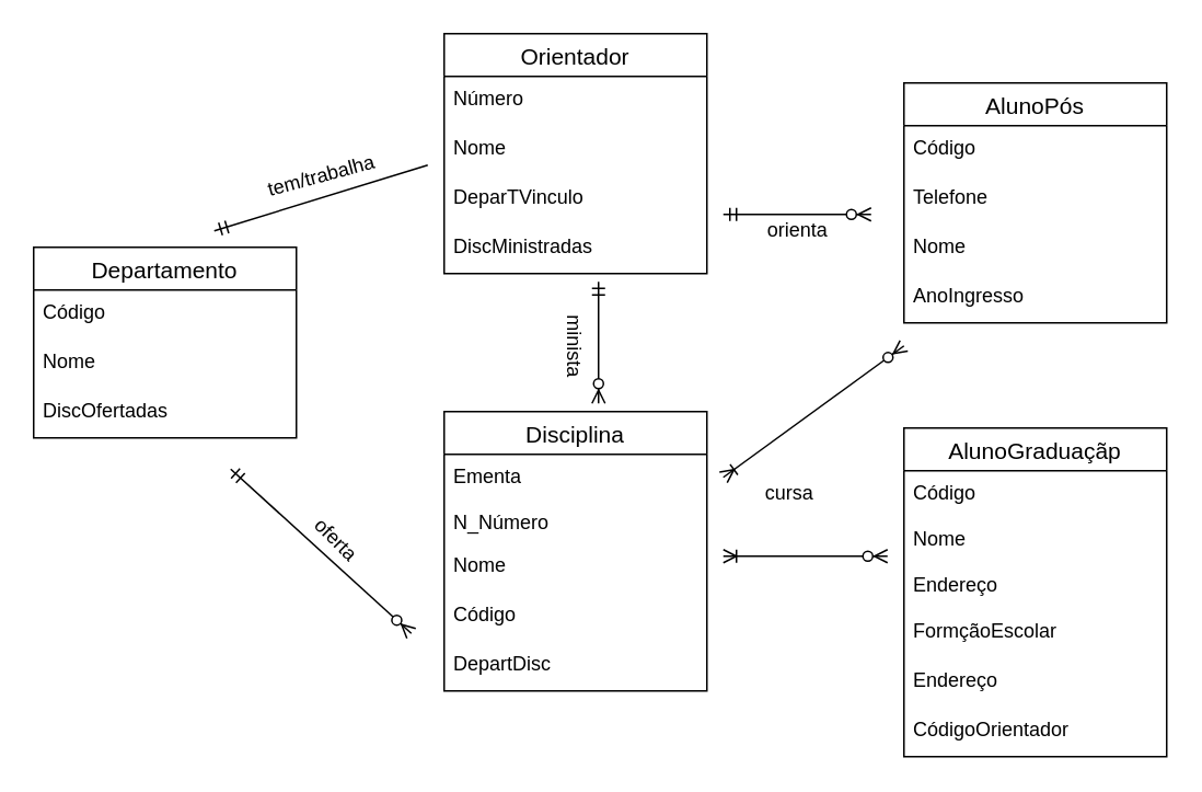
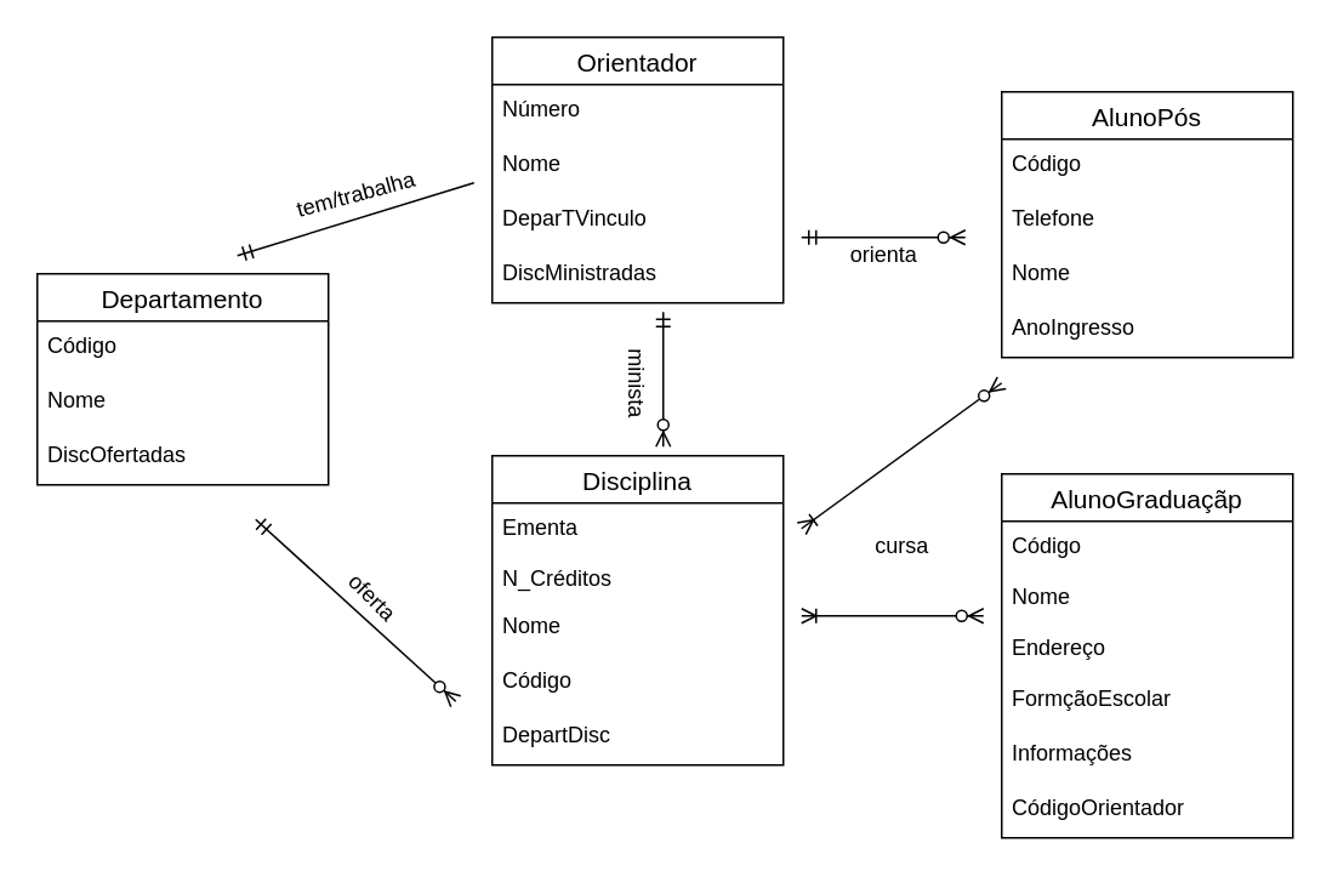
  <mxCell id="0" />
  <mxCell id="1" parent="0" />
  <mxCell id="2" value="Disciplina" style="swimlane;fontStyle=0;childLayout=stackLayout;horizontal=1;startSize=26;horizontalStack=0;resizeParent=1;resizeParentMax=0;resizeLast=0;collapsible=1;marginBottom=0;align=center;fontSize=14;" vertex="1" parent="1"><mxGeometry x="270" y="250" width="160" height="170" as="geometry" /></mxCell>
- <mxCell id="3" value="Ementa&#10;&#10;N_Número" style="text;strokeColor=none;fillColor=none;spacingLeft=4;spacingRight=4;overflow=hidden;rotatable=0;points=[[0,0.5],[1,0.5]];portConstraint=eastwest;fontSize=12;" vertex="1" parent="2"><mxGeometry y="26" width="160" height="54" as="geometry" /></mxCell>
+ <mxCell id="3" value="Ementa&#10;&#10;N_Créditos" style="text;strokeColor=none;fillColor=none;spacingLeft=4;spacingRight=4;overflow=hidden;rotatable=0;points=[[0,0.5],[1,0.5]];portConstraint=eastwest;fontSize=12;" vertex="1" parent="2"><mxGeometry y="26" width="160" height="54" as="geometry" /></mxCell>
  <mxCell id="4" value="Nome" style="text;strokeColor=none;fillColor=none;spacingLeft=4;spacingRight=4;overflow=hidden;rotatable=0;points=[[0,0.5],[1,0.5]];portConstraint=eastwest;fontSize=12;" vertex="1" parent="2"><mxGeometry y="80" width="160" height="30" as="geometry" /></mxCell>
  <mxCell id="5" value="Código" style="text;strokeColor=none;fillColor=none;spacingLeft=4;spacingRight=4;overflow=hidden;rotatable=0;points=[[0,0.5],[1,0.5]];portConstraint=eastwest;fontSize=12;" vertex="1" parent="2"><mxGeometry y="110" width="160" height="30" as="geometry" /></mxCell>
  <mxCell id="6" value="DepartDisc" style="text;strokeColor=none;fillColor=none;spacingLeft=4;spacingRight=4;overflow=hidden;rotatable=0;points=[[0,0.5],[1,0.5]];portConstraint=eastwest;fontSize=12;" vertex="1" parent="2"><mxGeometry y="140" width="160" height="30" as="geometry" /></mxCell>
  <mxCell id="7" value="AlunoPós" style="swimlane;fontStyle=0;childLayout=stackLayout;horizontal=1;startSize=26;horizontalStack=0;resizeParent=1;resizeParentMax=0;resizeLast=0;collapsible=1;marginBottom=0;align=center;fontSize=14;" vertex="1" parent="1"><mxGeometry x="550" y="50" width="160" height="146" as="geometry" /></mxCell>
  <mxCell id="8" value="Código&#10;&#10;Nome&#10;&#10;Endereço&#10;&#10;" style="text;strokeColor=none;fillColor=none;spacingLeft=4;spacingRight=4;overflow=hidden;rotatable=0;points=[[0,0.5],[1,0.5]];portConstraint=eastwest;fontSize=12;" vertex="1" parent="7"><mxGeometry y="26" width="160" height="30" as="geometry" /></mxCell>
  <mxCell id="9" value="Telefone" style="text;strokeColor=none;fillColor=none;spacingLeft=4;spacingRight=4;overflow=hidden;rotatable=0;points=[[0,0.5],[1,0.5]];portConstraint=eastwest;fontSize=12;" vertex="1" parent="7"><mxGeometry y="56" width="160" height="30" as="geometry" /></mxCell>
  <mxCell id="10" value="Nome" style="text;strokeColor=none;fillColor=none;spacingLeft=4;spacingRight=4;overflow=hidden;rotatable=0;points=[[0,0.5],[1,0.5]];portConstraint=eastwest;fontSize=12;" vertex="1" parent="7"><mxGeometry y="86" width="160" height="30" as="geometry" /></mxCell>
  <mxCell id="11" value="AnoIngresso" style="text;strokeColor=none;fillColor=none;spacingLeft=4;spacingRight=4;overflow=hidden;rotatable=0;points=[[0,0.5],[1,0.5]];portConstraint=eastwest;fontSize=12;" vertex="1" parent="7"><mxGeometry y="116" width="160" height="30" as="geometry" /></mxCell>
  <mxCell id="12" value="Departamento" style="swimlane;fontStyle=0;childLayout=stackLayout;horizontal=1;startSize=26;horizontalStack=0;resizeParent=1;resizeParentMax=0;resizeLast=0;collapsible=1;marginBottom=0;align=center;fontSize=14;" vertex="1" parent="1"><mxGeometry x="20" y="150" width="160" height="116" as="geometry" /></mxCell>
  <mxCell id="13" value="Código" style="text;strokeColor=none;fillColor=none;spacingLeft=4;spacingRight=4;overflow=hidden;rotatable=0;points=[[0,0.5],[1,0.5]];portConstraint=eastwest;fontSize=12;" vertex="1" parent="12"><mxGeometry y="26" width="160" height="30" as="geometry" /></mxCell>
  <mxCell id="14" value="Nome" style="text;strokeColor=none;fillColor=none;spacingLeft=4;spacingRight=4;overflow=hidden;rotatable=0;points=[[0,0.5],[1,0.5]];portConstraint=eastwest;fontSize=12;" vertex="1" parent="12"><mxGeometry y="56" width="160" height="30" as="geometry" /></mxCell>
  <mxCell id="15" value="DiscOfertadas" style="text;strokeColor=none;fillColor=none;spacingLeft=4;spacingRight=4;overflow=hidden;rotatable=0;points=[[0,0.5],[1,0.5]];portConstraint=eastwest;fontSize=12;" vertex="1" parent="12"><mxGeometry y="86" width="160" height="30" as="geometry" /></mxCell>
  <mxCell id="16" value="Orientador" style="swimlane;fontStyle=0;childLayout=stackLayout;horizontal=1;startSize=26;horizontalStack=0;resizeParent=1;resizeParentMax=0;resizeLast=0;collapsible=1;marginBottom=0;align=center;fontSize=14;" vertex="1" parent="1"><mxGeometry x="270" y="20" width="160" height="146" as="geometry" /></mxCell>
  <mxCell id="17" value="Número" style="text;strokeColor=none;fillColor=none;spacingLeft=4;spacingRight=4;overflow=hidden;rotatable=0;points=[[0,0.5],[1,0.5]];portConstraint=eastwest;fontSize=12;" vertex="1" parent="16"><mxGeometry y="26" width="160" height="30" as="geometry" /></mxCell>
  <mxCell id="18" value="Nome" style="text;strokeColor=none;fillColor=none;spacingLeft=4;spacingRight=4;overflow=hidden;rotatable=0;points=[[0,0.5],[1,0.5]];portConstraint=eastwest;fontSize=12;" vertex="1" parent="16"><mxGeometry y="56" width="160" height="30" as="geometry" /></mxCell>
  <mxCell id="19" value="DeparTVinculo" style="text;strokeColor=none;fillColor=none;spacingLeft=4;spacingRight=4;overflow=hidden;rotatable=0;points=[[0,0.5],[1,0.5]];portConstraint=eastwest;fontSize=12;" vertex="1" parent="16"><mxGeometry y="86" width="160" height="30" as="geometry" /></mxCell>
  <mxCell id="20" value="DiscMinistradas" style="text;strokeColor=none;fillColor=none;spacingLeft=4;spacingRight=4;overflow=hidden;rotatable=0;points=[[0,0.5],[1,0.5]];portConstraint=eastwest;fontSize=12;" vertex="1" parent="16"><mxGeometry y="116" width="160" height="30" as="geometry" /></mxCell>
  <mxCell id="21" value="AlunoGraduaçãp" style="swimlane;fontStyle=0;childLayout=stackLayout;horizontal=1;startSize=26;horizontalStack=0;resizeParent=1;resizeParentMax=0;resizeLast=0;collapsible=1;marginBottom=0;align=center;fontSize=14;" vertex="1" parent="1"><mxGeometry x="550" y="260" width="160" height="200" as="geometry" /></mxCell>
  <mxCell id="22" value="Código&#10;&#10;Nome&#10;&#10;Endereço&#10;&#10;" style="text;strokeColor=none;fillColor=none;spacingLeft=4;spacingRight=4;overflow=hidden;rotatable=0;points=[[0,0.5],[1,0.5]];portConstraint=eastwest;fontSize=12;" vertex="1" parent="21"><mxGeometry y="26" width="160" height="84" as="geometry" /></mxCell>
  <mxCell id="23" value="FormçãoEscolar" style="text;strokeColor=none;fillColor=none;spacingLeft=4;spacingRight=4;overflow=hidden;rotatable=0;points=[[0,0.5],[1,0.5]];portConstraint=eastwest;fontSize=12;" vertex="1" parent="21"><mxGeometry y="110" width="160" height="30" as="geometry" /></mxCell>
- <mxCell id="24" value="Endereço" style="text;strokeColor=none;fillColor=none;spacingLeft=4;spacingRight=4;overflow=hidden;rotatable=0;points=[[0,0.5],[1,0.5]];portConstraint=eastwest;fontSize=12;" vertex="1" parent="21"><mxGeometry y="140" width="160" height="30" as="geometry" /></mxCell>
+ <mxCell id="24" value="Informações" style="text;strokeColor=none;fillColor=none;spacingLeft=4;spacingRight=4;overflow=hidden;rotatable=0;points=[[0,0.5],[1,0.5]];portConstraint=eastwest;fontSize=12;" vertex="1" parent="21"><mxGeometry y="140" width="160" height="30" as="geometry" /></mxCell>
  <mxCell id="25" value="CódigoOrientador" style="text;strokeColor=none;fillColor=none;spacingLeft=4;spacingRight=4;overflow=hidden;rotatable=0;points=[[0,0.5],[1,0.5]];portConstraint=eastwest;fontSize=12;" vertex="1" parent="21"><mxGeometry y="170" width="160" height="30" as="geometry" /></mxCell>
  <mxCell id="26" value="oferta" style="text;html=1;align=center;verticalAlign=middle;resizable=0;points=[];autosize=1;strokeColor=none;fillColor=none;rotation=45;" vertex="1" parent="1"><mxGeometry x="179" y="318" width="50" height="20" as="geometry" /></mxCell>
  <mxCell id="27" value="minista" style="text;html=1;align=center;verticalAlign=middle;resizable=0;points=[];autosize=1;strokeColor=none;fillColor=none;rotation=90;" vertex="1" parent="1"><mxGeometry x="324" y="200" width="50" height="20" as="geometry" /></mxCell>
  <mxCell id="28" value="tem/trabalha" style="text;html=1;align=center;verticalAlign=middle;resizable=0;points=[];autosize=1;strokeColor=none;fillColor=none;rotation=345;" vertex="1" parent="1"><mxGeometry x="155" y="97" width="80" height="20" as="geometry" /></mxCell>
- <mxCell id="29" value="cursa" style="text;html=1;align=center;verticalAlign=middle;resizable=0;points=[];autosize=1;strokeColor=none;fillColor=none;" vertex="1" parent="1"><mxGeometry x="455" y="290" width="50" height="20" as="geometry" /></mxCell>
+ <mxCell id="29" value="cursa" style="text;html=1;align=center;verticalAlign=middle;resizable=0;points=[];autosize=1;strokeColor=none;fillColor=none;" vertex="1" parent="1"><mxGeometry x="470" y="290" width="50" height="20" as="geometry" /></mxCell>
  <mxCell id="30" value="orienta" style="text;html=1;align=center;verticalAlign=middle;resizable=0;points=[];autosize=1;strokeColor=none;fillColor=none;rotation=0;" vertex="1" parent="1"><mxGeometry x="460" y="130" width="50" height="20" as="geometry" /></mxCell>
  <mxCell id="31" value="" style="fontSize=12;html=1;endArrow=ERzeroToMany;startArrow=ERmandOne;rounded=0;" edge="1" parent="1"><mxGeometry width="100" height="100" relative="1" as="geometry"><mxPoint x="140" y="285" as="sourcePoint" /><mxPoint x="250" y="385" as="targetPoint" /></mxGeometry></mxCell>
  <mxCell id="32" value="" style="fontSize=12;html=1;endArrow=ERmandOne;rounded=0;" edge="1" parent="1"><mxGeometry width="100" height="100" relative="1" as="geometry"><mxPoint x="260" y="100" as="sourcePoint" /><mxPoint x="130" y="140" as="targetPoint" /></mxGeometry></mxCell>
  <mxCell id="33" value="" style="fontSize=12;html=1;endArrow=ERzeroToMany;startArrow=ERmandOne;rounded=0;" edge="1" parent="1"><mxGeometry width="100" height="100" relative="1" as="geometry"><mxPoint x="364" y="171" as="sourcePoint" /><mxPoint x="364" y="245" as="targetPoint" /></mxGeometry></mxCell>
  <mxCell id="34" value="" style="fontSize=12;html=1;endArrow=ERzeroToMany;startArrow=ERmandOne;rounded=0;" edge="1" parent="1"><mxGeometry width="100" height="100" relative="1" as="geometry"><mxPoint x="440" y="130" as="sourcePoint" /><mxPoint x="530" y="130" as="targetPoint" /></mxGeometry></mxCell>
  <mxCell id="35" value="" style="fontSize=12;html=1;endArrow=ERoneToMany;startArrow=ERzeroToMany;rounded=0;" edge="1" parent="1"><mxGeometry width="100" height="100" relative="1" as="geometry"><mxPoint x="550" y="210" as="sourcePoint" /><mxPoint x="440" y="290" as="targetPoint" /></mxGeometry></mxCell>
  <mxCell id="36" value="" style="fontSize=12;html=1;endArrow=ERoneToMany;startArrow=ERzeroToMany;rounded=0;" edge="1" parent="1"><mxGeometry width="100" height="100" relative="1" as="geometry"><mxPoint x="540" y="338" as="sourcePoint" /><mxPoint x="440" y="338" as="targetPoint" /><Array as="points"><mxPoint x="490" y="338" /></Array></mxGeometry></mxCell>
